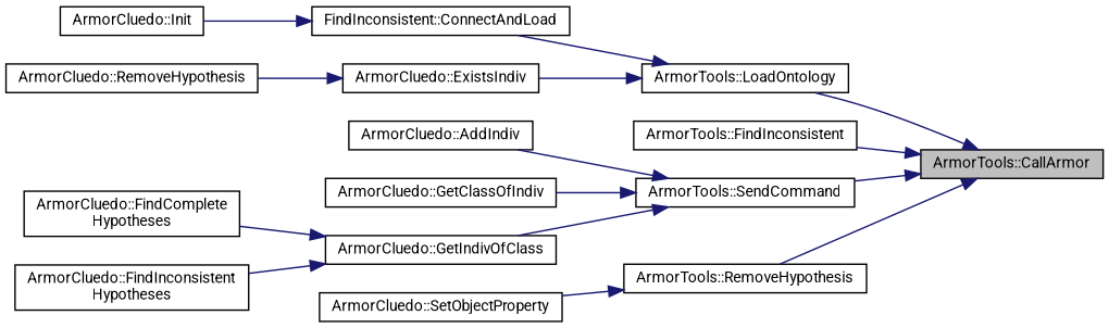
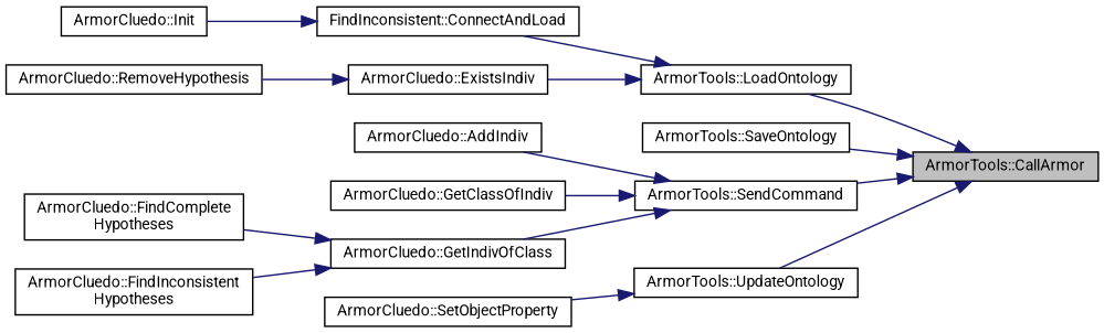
  digraph {
    fontname=Roboto
    rankdir=RL
    node [color=black fillcolor=white fontname=Roboto fontsize=10 shape=record style=filled]
    edge [color=midnightblue dir=back fontname=Roboto fontsize=10 labelfontname=Helvetica labelfontsize=10 style=solid]
    n1 [fillcolor=grey75 fontcolor=black height=0.2 label="ArmorTools::CallArmor" width=0.4]
    n2 [height=0.2 label="ArmorTools::LoadOntology" width=0.4]
-   n3 [height=0.2 label="ArmorTools::FindInconsistent" width=0.4]
+   n3 [height=0.2 label="ArmorTools::SaveOntology" width=0.4]
    n4 [height=0.2 label="ArmorTools::SendCommand" width=0.4]
-   n5 [height=0.2 label="ArmorTools::RemoveHypothesis" width=0.4]
+   n5 [height=0.2 label="ArmorTools::UpdateOntology" width=0.4]
    n6 [height=0.2 label="FindInconsistent::ConnectAndLoad" width=0.4]
    n7 [height=0.2 label="ArmorCluedo::ExistsIndiv" width=0.4]
    n8 [height=0.2 label="ArmorCluedo::AddIndiv" width=0.4]
    n9 [height=0.2 label="ArmorCluedo::GetClassOfIndiv" width=0.4]
    n10 [height=0.2 label="ArmorCluedo::GetIndivOfClass" width=0.4]
    n11 [height=0.2 label="ArmorCluedo::SetObjectProperty" width=0.4]
    n12 [height=0.2 label="ArmorCluedo::Init" width=0.4]
    n13 [height=0.2 label="ArmorCluedo::RemoveHypothesis" width=0.4]
    n14 [height=0.2 label="ArmorCluedo::FindComplete\lHypotheses" width=0.4]
    n15 [height=0.2 label="ArmorCluedo::FindInconsistent\lHypotheses" width=0.4]
    n1 -> n2
    n1 -> n3
    n1 -> n4
    n1 -> n5
    n2 -> n6
    n2 -> n7
    n4 -> n8
    n4 -> n9
    n4 -> n10
    n5 -> n11
    n6 -> n12
    n7 -> n13
    n10 -> n14
    n10 -> n15
  }
